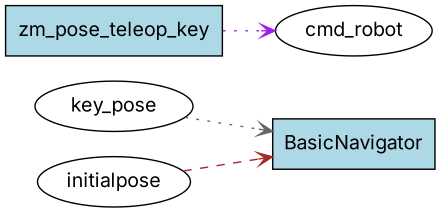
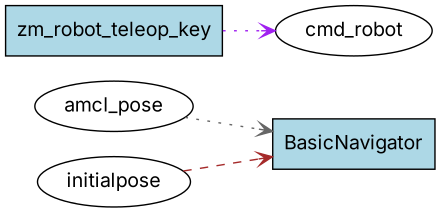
  digraph {
    fontname=Inter
    rankdir=LR
    node [fillcolor=white fontname=Inter shape=ellipse style=filled]
    edge [arrowhead=vee fontname=Inter style=dotted]
    BasicNavigator [fillcolor=lightblue shape=box]
-   amcl_pose [label=key_pose]
+   amcl_pose
    initialpose
    n4 [label=cmd_robot]
-   zm_robot_teleop_key [fillcolor=lightblue shape=box label=zm_pose_teleop_key]
+   zm_robot_teleop_key [fillcolor=lightblue shape=box]
    amcl_pose -> BasicNavigator [color=gray40]
    initialpose -> BasicNavigator [color=brown style=dashed]
    zm_robot_teleop_key -> n4 [color=purple]
  }
